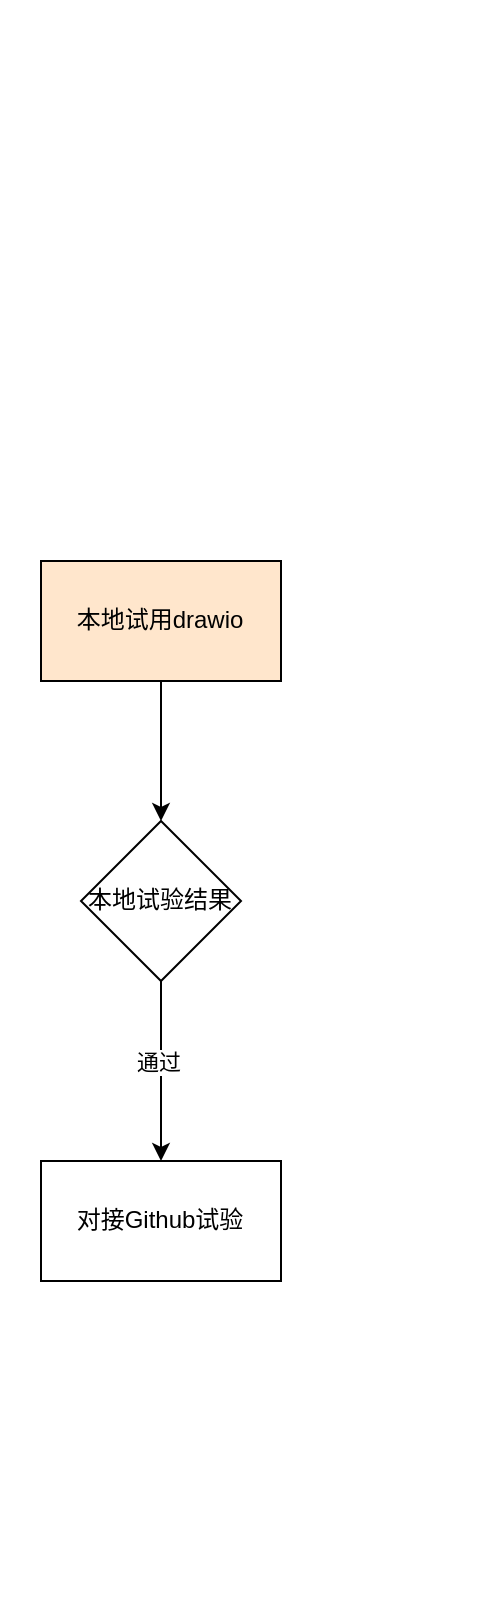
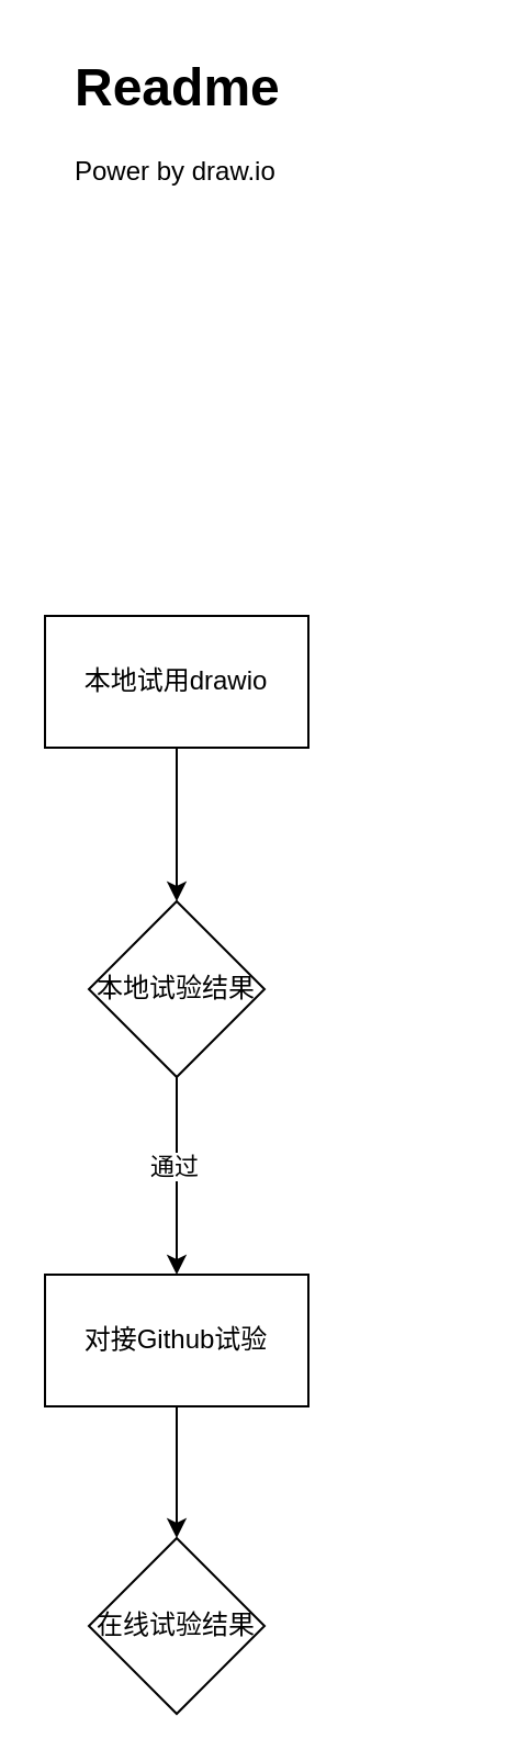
  <mxCell id="0" />
  <mxCell id="1" parent="0" />
+ <mxCell id="2" value="&lt;h1&gt;Readme&lt;/h1&gt;&lt;p&gt;Power by draw.io&lt;/p&gt;" style="text;html=1;strokeColor=none;fillColor=none;spacing=5;spacingTop=-20;whiteSpace=wrap;overflow=hidden;rounded=0;" vertex="1" parent="1"><mxGeometry x="29" y="20" width="190" height="120" as="geometry" /></mxCell>
  <mxCell id="3" value="" style="edgeStyle=orthogonalEdgeStyle;rounded=0;orthogonalLoop=1;jettySize=auto;html=1;" edge="1" parent="1" source="4" target="7"><mxGeometry relative="1" as="geometry" /></mxCell>
- <mxCell id="4" value="本地试用drawio" style="whiteSpace=wrap;html=1;rounded=0;fillColor=#ffe6cc;" vertex="1" parent="1"><mxGeometry x="20" y="280" width="120" height="60" as="geometry" /></mxCell>
+ <mxCell id="4" value="本地试用drawio" style="whiteSpace=wrap;html=1;rounded=0;" vertex="1" parent="1"><mxGeometry x="20" y="280" width="120" height="60" as="geometry" /></mxCell>
  <mxCell id="5" value="" style="edgeStyle=orthogonalEdgeStyle;rounded=0;orthogonalLoop=1;jettySize=auto;html=1;" edge="1" parent="1" source="7" target="9"><mxGeometry relative="1" as="geometry" /></mxCell>
  <mxCell id="6" value="通过" style="edgeLabel;html=1;align=center;verticalAlign=middle;resizable=0;points=[];" vertex="1" connectable="0" parent="5"><mxGeometry x="-0.111" y="-2" relative="1" as="geometry"><mxPoint as="offset" /></mxGeometry></mxCell>
  <mxCell id="7" value="本地试验结果" style="rhombus;whiteSpace=wrap;html=1;rounded=0;" vertex="1" parent="1"><mxGeometry x="40" y="410" width="80" height="80" as="geometry" /></mxCell>
+ <mxCell id="8" value="" style="edgeStyle=orthogonalEdgeStyle;rounded=0;orthogonalLoop=1;jettySize=auto;html=1;" edge="1" parent="1" source="9" target="10"><mxGeometry relative="1" as="geometry" /></mxCell>
  <mxCell id="9" value="对接Github试验" style="whiteSpace=wrap;html=1;rounded=0;" vertex="1" parent="1"><mxGeometry x="20" y="580" width="120" height="60" as="geometry" /></mxCell>
+ <mxCell id="10" value="在线试验结果" style="rhombus;whiteSpace=wrap;html=1;rounded=0;" vertex="1" parent="1"><mxGeometry x="40" y="700" width="80" height="80" as="geometry" /></mxCell>
